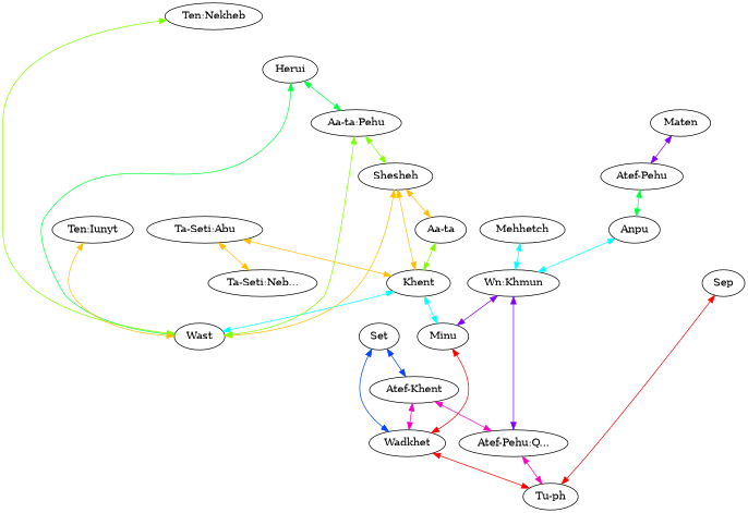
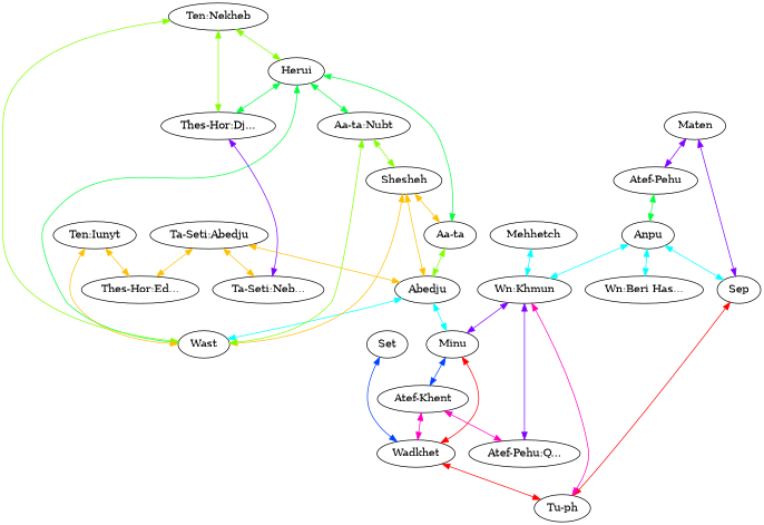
  graph {
    edge [color="0.125,1,1" dir=both]
    n1 [label="Atef-Pehu"]
    n2 [label=Anpu]
    n3 [label=Sep]
    n4 [label="Wn:Khmun"]
+   n5 [label="Wn:Beri Has..."]
    n6 [label=Maten]
    n7 [label="Tu-ph"]
    n8 [label=Mehhetch]
    n9 [label="Atef-Pehu:Q..."]
    n10 [label=Minu]
    n11 [label="Atef-Khent"]
    n12 [label=Wadkhet]
    n13 [label=Set]
-   n14 [label=Khent]
+   n14 [label=Abedju]
    n15 [label=Wast]
    n16 [label=Shesheh]
    n17 [label="Aa-ta"]
-   n18 [label="Aa-ta:Pehu"]
+   n18 [label="Aa-ta:Nubt"]
    n19 [label=Herui]
+   n20 [label="Thes-Hor:Dj..."]
    n21 [label="Ta-Seti:Neb..."]
    n22 [label="Ten:Nekheb"]
    n23 [label="Ten:Iunyt"]
-   n25 [label="Ta-Seti:Abu"]
+   n24 [label="Thes-Hor:Ed..."]
+   n25 [label="Ta-Seti:Abedju"]
    n1 -- n2 [color="0.375,1,1"]
+   n2 -- n3 [color="0.5,1,1"]
    n2 -- n4 [color="0.5,1,1"]
+   n2 -- n5 [color="0.5,1,1"]
    n3 -- n7 [color="1,1,1"]
    n4 -- n9 [color="0.75,1,1"]
    n4 -- n10 [color="0.75,1,1"]
    n6 -- n1 [color="0.75,1,1"]
+   n6 -- n3 [color="0.75,1,1"]
    n8 -- n4 [color="0.5,1,1"]
-   n9 -- n7 [color="0.875,1,1"]
+   n4 -- n7 [color="0.875,1,1"]
    n11 -- n9 [color="0.875,1,1"]
    n11 -- n12 [color="0.875,1,1"]
    n12 -- n7 [color="1,1,1"]
    n12 -- n10 [color="1,1,1"]
-   n13 -- n11 [color="0.625,1,1"]
+   n10 -- n11 [color="0.625,1,1"]
    n13 -- n12 [color="0.625,1,1"]
    n14 -- n10 [color="0.5,1,1"]
    n14 -- n15 [color="0.5,1,1"]
    n16 -- n14
    n16 -- n15
    n16 -- n17
    n17 -- n14 [color="0.25,1,1"]
    n18 -- n15 [color="0.25,1,1"]
    n18 -- n16 [color="0.25,1,1"]
    n19 -- n15 [color="0.375,1,1"]
+   n19 -- n17 [color="0.375,1,1"]
    n19 -- n18 [color="0.375,1,1"]
+   n19 -- n20 [color="0.375,1,1"]
+   n20 -- n21 [color="0.75,1,1"]
    n22 -- n15 [color="0.25,1,1"]
+   n22 -- n19 [color="0.25,1,1"]
+   n22 -- n20 [color="0.25,1,1"]
    n23 -- n15
+   n23 -- n24
    n25 -- n14
    n25 -- n21
+   n25 -- n24
  }
